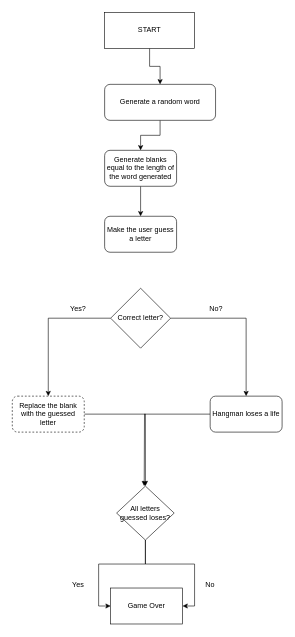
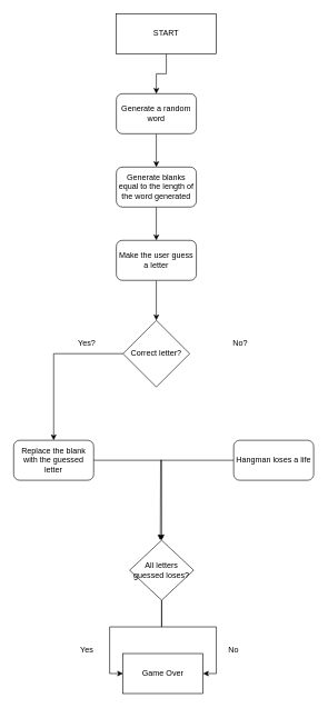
  <mxCell id="0" />
  <mxCell id="1" parent="0" />
  <mxCell id="2" style="edgeStyle=orthogonalEdgeStyle;rounded=0;orthogonalLoop=1;jettySize=auto;html=1;entryX=0.5;entryY=0;entryDx=0;entryDy=0;" edge="1" parent="1" source="3" target="5"><mxGeometry relative="1" as="geometry" /></mxCell>
  <mxCell id="3" value="START" style="rounded=0;whiteSpace=wrap;html=1;" vertex="1" parent="1"><mxGeometry x="174" y="20" width="150" height="60" as="geometry" /></mxCell>
  <mxCell id="4" style="edgeStyle=orthogonalEdgeStyle;rounded=0;orthogonalLoop=1;jettySize=auto;html=1;entryX=0.5;entryY=0;entryDx=0;entryDy=0;" edge="1" parent="1" source="5" target="7"><mxGeometry relative="1" as="geometry" /></mxCell>
- <mxCell id="5" value="Generate a random word" style="rounded=1;whiteSpace=wrap;html=1;" vertex="1" parent="1"><mxGeometry x="174" y="140" width="185" height="60" as="geometry" /></mxCell>
+ <mxCell id="5" value="Generate a random word" style="rounded=1;whiteSpace=wrap;html=1;" vertex="1" parent="1"><mxGeometry x="174" y="140" width="120" height="60" as="geometry" /></mxCell>
  <mxCell id="6" style="edgeStyle=orthogonalEdgeStyle;rounded=0;orthogonalLoop=1;jettySize=auto;html=1;entryX=0.5;entryY=0;entryDx=0;entryDy=0;" edge="1" parent="1" source="7" target="9"><mxGeometry relative="1" as="geometry" /></mxCell>
  <mxCell id="7" value="Generate blanks equal to the length of the word generated" style="rounded=1;whiteSpace=wrap;html=1;" vertex="1" parent="1"><mxGeometry x="174" y="250" width="120" height="60" as="geometry" /></mxCell>
+ <mxCell id="8" style="edgeStyle=orthogonalEdgeStyle;rounded=0;orthogonalLoop=1;jettySize=auto;html=1;entryX=0.5;entryY=0;entryDx=0;entryDy=0;" edge="1" parent="1" source="9" target="12"><mxGeometry relative="1" as="geometry" /></mxCell>
  <mxCell id="9" value="Make the user guess a letter" style="rounded=1;whiteSpace=wrap;html=1;" vertex="1" parent="1"><mxGeometry x="174" y="360" width="120" height="60" as="geometry" /></mxCell>
  <mxCell id="10" style="edgeStyle=orthogonalEdgeStyle;rounded=0;orthogonalLoop=1;jettySize=auto;html=1;entryX=0.5;entryY=0;entryDx=0;entryDy=0;" edge="1" parent="1" source="12" target="14"><mxGeometry relative="1" as="geometry" /></mxCell>
- <mxCell id="11" style="edgeStyle=orthogonalEdgeStyle;rounded=0;orthogonalLoop=1;jettySize=auto;html=1;entryX=0.5;entryY=0;entryDx=0;entryDy=0;" edge="1" parent="1" source="12" target="16"><mxGeometry relative="1" as="geometry" /></mxCell>
  <mxCell id="12" value="Correct letter?" style="rhombus;whiteSpace=wrap;html=1;" vertex="1" parent="1"><mxGeometry x="184" y="480" width="100" height="100" as="geometry" /></mxCell>
  <mxCell id="13" style="edgeStyle=orthogonalEdgeStyle;rounded=0;orthogonalLoop=1;jettySize=auto;html=1;entryX=0.5;entryY=0;entryDx=0;entryDy=0;" edge="1" parent="1" source="14" target="21"><mxGeometry relative="1" as="geometry" /></mxCell>
- <mxCell id="14" value="Replace the blank with the guessed letter" style="rounded=1;whiteSpace=wrap;html=1;dashed=1;" vertex="1" parent="1"><mxGeometry x="20" y="660" width="120" height="60" as="geometry" /></mxCell>
+ <mxCell id="14" value="Replace the blank with the guessed letter" style="rounded=1;whiteSpace=wrap;html=1;" vertex="1" parent="1"><mxGeometry x="20" y="660" width="120" height="60" as="geometry" /></mxCell>
  <mxCell id="15" style="edgeStyle=orthogonalEdgeStyle;rounded=0;orthogonalLoop=1;jettySize=auto;html=1;" edge="1" parent="1" source="16"><mxGeometry relative="1" as="geometry"><mxPoint x="240" y="810" as="targetPoint" /></mxGeometry></mxCell>
  <mxCell id="16" value="Hangman loses a life" style="rounded=1;whiteSpace=wrap;html=1;" vertex="1" parent="1"><mxGeometry x="350" y="660" width="120" height="60" as="geometry" /></mxCell>
  <mxCell id="17" value="Yes?" style="text;html=1;align=center;verticalAlign=middle;whiteSpace=wrap;rounded=0;" vertex="1" parent="1"><mxGeometry x="100" y="500" width="60" height="30" as="geometry" /></mxCell>
  <mxCell id="18" value="No?" style="text;html=1;align=center;verticalAlign=middle;whiteSpace=wrap;rounded=0;" vertex="1" parent="1"><mxGeometry x="330" y="500" width="60" height="30" as="geometry" /></mxCell>
  <mxCell id="19" style="edgeStyle=orthogonalEdgeStyle;rounded=0;orthogonalLoop=1;jettySize=auto;html=1;entryX=0;entryY=0.5;entryDx=0;entryDy=0;" edge="1" parent="1" source="21" target="22"><mxGeometry relative="1" as="geometry" /></mxCell>
  <mxCell id="20" style="edgeStyle=orthogonalEdgeStyle;rounded=0;orthogonalLoop=1;jettySize=auto;html=1;entryX=1;entryY=0.5;entryDx=0;entryDy=0;" edge="1" parent="1" source="21" target="22"><mxGeometry relative="1" as="geometry" /></mxCell>
  <mxCell id="21" value="All letters guessed loses?" style="rhombus;whiteSpace=wrap;html=1;" vertex="1" parent="1"><mxGeometry x="194" y="810" width="96" height="90" as="geometry" /></mxCell>
  <mxCell id="22" value="Game Over" style="rounded=0;whiteSpace=wrap;html=1;" vertex="1" parent="1"><mxGeometry x="184" y="980" width="120" height="60" as="geometry" /></mxCell>
  <mxCell id="23" value="Yes" style="text;html=1;align=center;verticalAlign=middle;whiteSpace=wrap;rounded=0;" vertex="1" parent="1"><mxGeometry x="100" y="960" width="60" height="30" as="geometry" /></mxCell>
  <mxCell id="24" value="No" style="text;html=1;align=center;verticalAlign=middle;whiteSpace=wrap;rounded=0;" vertex="1" parent="1"><mxGeometry x="320" y="960" width="60" height="30" as="geometry" /></mxCell>
